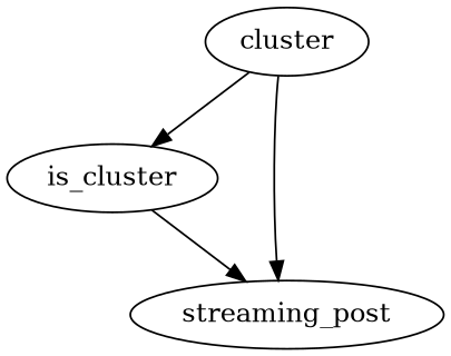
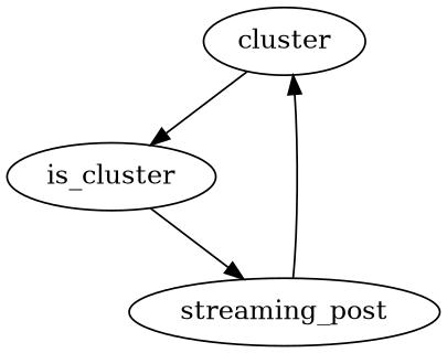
  digraph {
    n1 [label=cluster]
    n2 [label=is_cluster]
    n3 [label=streaming_post]
    n1 -> n2
-   n1 -> n3
+   n3 -> n1
    n2 -> n3
  }
